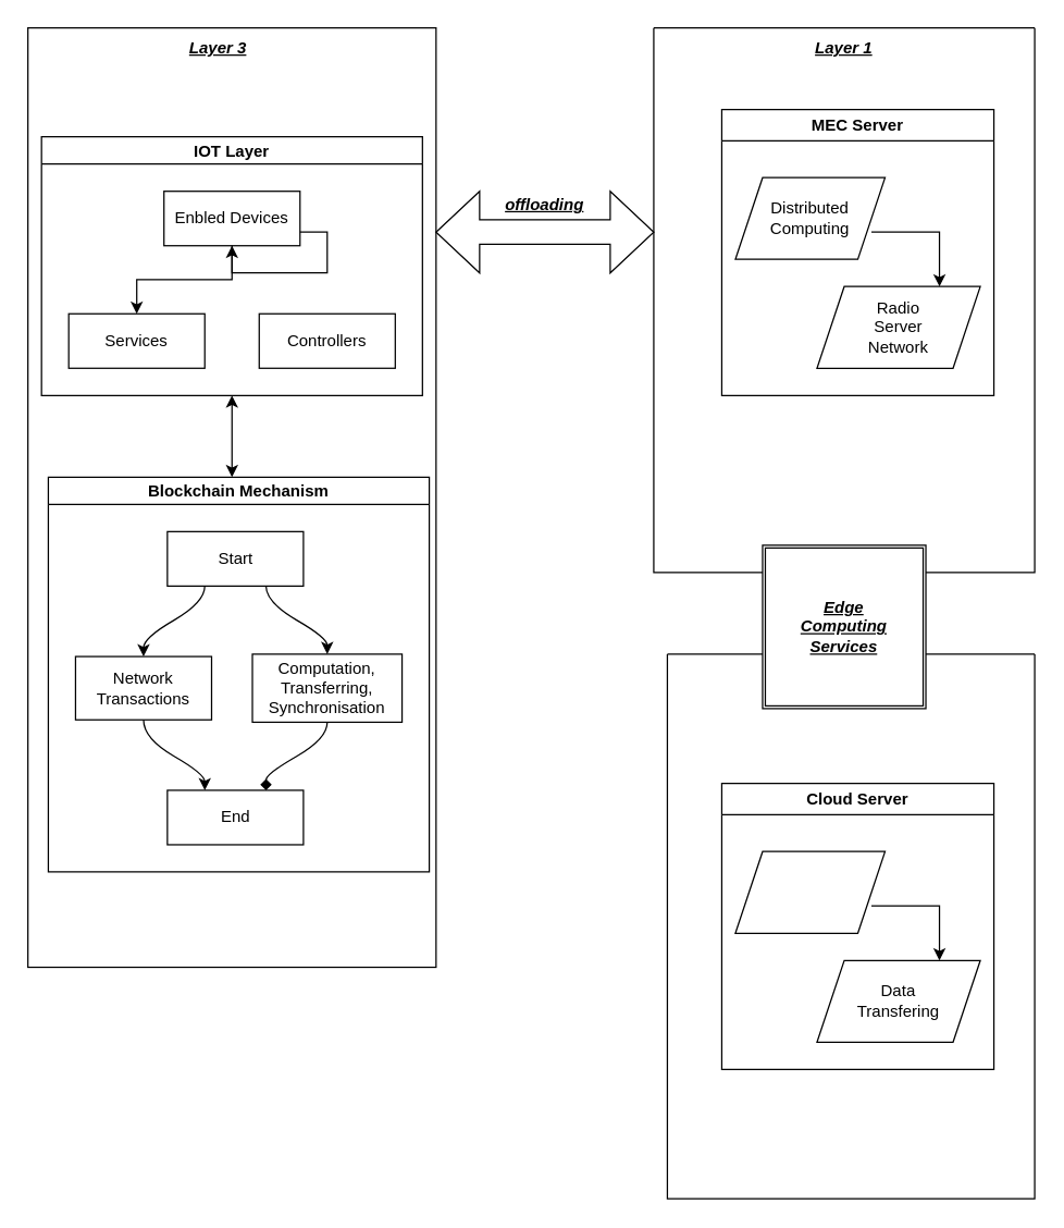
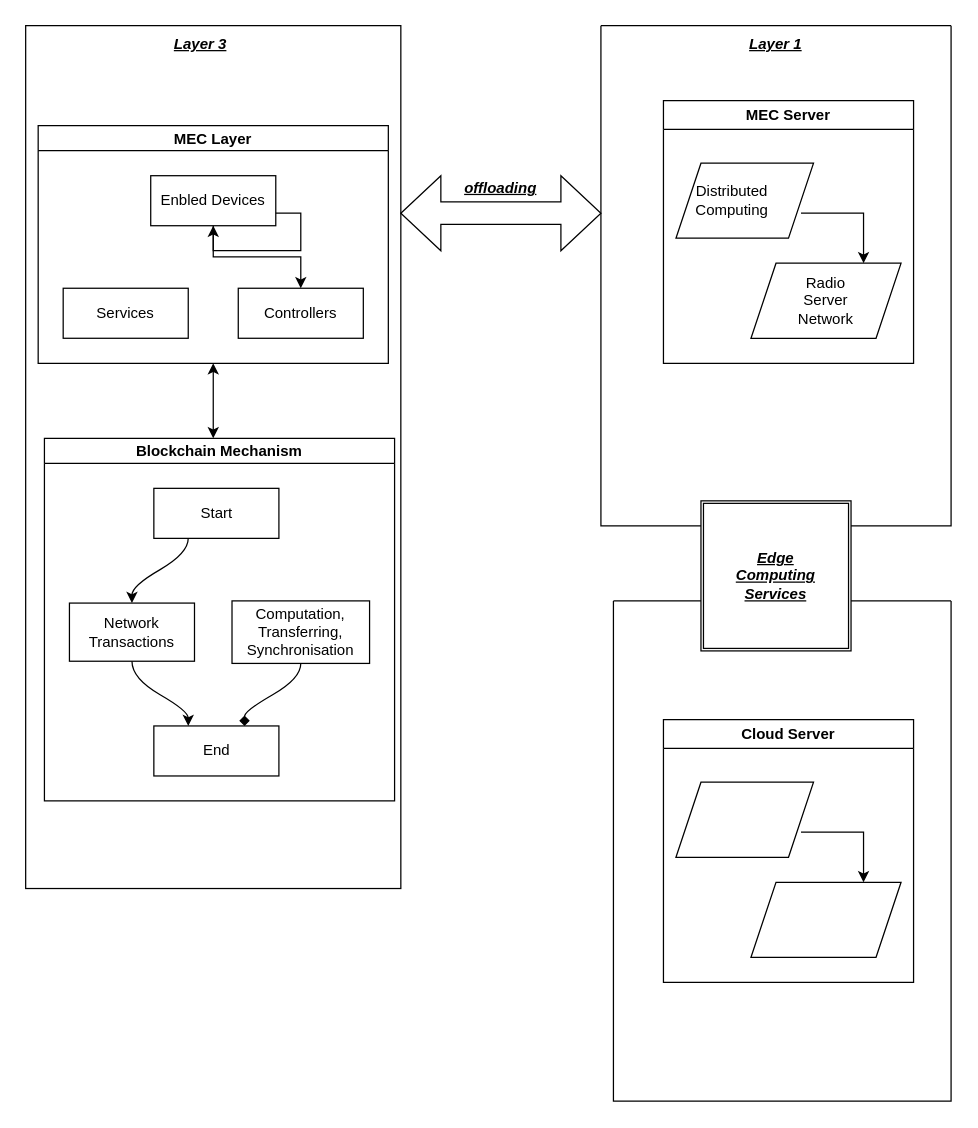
  <mxCell id="0" />
  <mxCell id="1" parent="0" />
  <mxCell id="2" value="" style="rounded=0;whiteSpace=wrap;html=1;direction=south;" parent="1" vertex="1"><mxGeometry x="20" y="20" width="300" height="690" as="geometry" /></mxCell>
- <mxCell id="3" value="IOT Layer" style="swimlane;startSize=20;horizontal=1;childLayout=treeLayout;horizontalTree=0;resizable=0;containerType=tree;" parent="1" vertex="1"><mxGeometry x="30" y="100" width="280" height="190" as="geometry" /></mxCell>
+ <mxCell id="3" value="MEC Layer" style="swimlane;startSize=20;horizontal=1;childLayout=treeLayout;horizontalTree=0;resizable=0;containerType=tree;" parent="1" vertex="1"><mxGeometry x="30" y="100" width="280" height="190" as="geometry" /></mxCell>
  <mxCell id="4" value="Enbled Devices" style="whiteSpace=wrap;html=1;" parent="3" vertex="1"><mxGeometry x="90" y="40" width="100" height="40" as="geometry" /></mxCell>
  <mxCell id="5" value="Services" style="whiteSpace=wrap;html=1;" parent="3" vertex="1"><mxGeometry x="20" y="130" width="100" height="40" as="geometry" /></mxCell>
- <mxCell id="6" value="" style="edgeStyle=elbowEdgeStyle;elbow=vertical;html=1;rounded=0;" parent="3" source="4" target="5" edge="1"><mxGeometry relative="1" as="geometry" /></mxCell>
+ <mxCell id="6" value="" style="edgeStyle=elbowEdgeStyle;elbow=vertical;html=1;rounded=0;" parent="3" source="4" target="7" edge="1"><mxGeometry relative="1" as="geometry" /></mxCell>
  <mxCell id="7" value="Controllers" style="whiteSpace=wrap;html=1;" parent="3" vertex="1"><mxGeometry x="160" y="130" width="100" height="40" as="geometry" /></mxCell>
  <mxCell id="8" style="edgeStyle=orthogonalEdgeStyle;rounded=0;orthogonalLoop=1;jettySize=auto;html=1;exitX=1;exitY=0.75;exitDx=0;exitDy=0;" parent="3" source="4" target="4" edge="1"><mxGeometry relative="1" as="geometry" /></mxCell>
  <mxCell id="9" value="Blockchain Mechanism" style="swimlane;startSize=20;horizontal=1;childLayout=flowLayout;flowOrientation=north;resizable=0;interRankCellSpacing=50;containerType=tree;" parent="1" vertex="1"><mxGeometry x="35" y="350" width="280" height="290" as="geometry" /></mxCell>
  <mxCell id="10" value="Start" style="whiteSpace=wrap;html=1;" parent="9" vertex="1"><mxGeometry x="87.5" y="40" width="100" height="40" as="geometry" /></mxCell>
  <mxCell id="11" value="Network Transactions" style="whiteSpace=wrap;html=1;" parent="9" vertex="1"><mxGeometry x="20" y="131.75" width="100" height="46.5" as="geometry" /></mxCell>
  <mxCell id="12" value="" style="html=1;curved=1;rounded=0;noEdgeStyle=1;orthogonal=1;" parent="9" source="10" target="11" edge="1"><mxGeometry relative="1" as="geometry"><Array as="points"><mxPoint x="115" y="92" /><mxPoint x="70" y="118" /></Array></mxGeometry></mxCell>
  <mxCell id="13" value="Computation, Transferring, Synchronisation" style="whiteSpace=wrap;html=1;" parent="9" vertex="1"><mxGeometry x="150" y="130" width="110" height="50" as="geometry" /></mxCell>
- <mxCell id="14" value="" style="html=1;curved=1;rounded=0;noEdgeStyle=1;orthogonal=1;" parent="9" source="10" target="13" edge="1"><mxGeometry relative="1" as="geometry"><Array as="points"><mxPoint x="160" y="92" /><mxPoint x="205" y="118" /></Array></mxGeometry></mxCell>
  <mxCell id="15" value="End" style="whiteSpace=wrap;html=1;" parent="9" vertex="1"><mxGeometry x="87.5" y="230" width="100" height="40" as="geometry" /></mxCell>
  <mxCell id="16" value="" style="html=1;curved=1;rounded=0;noEdgeStyle=1;orthogonal=1;" parent="9" source="11" target="15" edge="1"><mxGeometry relative="1" as="geometry"><Array as="points"><mxPoint x="70" y="192" /><mxPoint x="115" y="218" /></Array></mxGeometry></mxCell>
  <mxCell id="17" value="" style="html=1;curved=1;rounded=0;noEdgeStyle=1;orthogonal=1;endArrow=diamond;" parent="9" source="13" target="15" edge="1"><mxGeometry relative="1" as="geometry"><Array as="points"><mxPoint x="205" y="192" /><mxPoint x="160" y="218" /></Array></mxGeometry></mxCell>
  <mxCell id="18" value="Layer 3" style="text;html=1;strokeColor=none;fillColor=none;align=center;verticalAlign=middle;whiteSpace=wrap;rounded=0;fontStyle=7" parent="1" vertex="1"><mxGeometry x="40" y="20" width="240" height="30" as="geometry" /></mxCell>
  <mxCell id="19" value="" style="endArrow=classic;startArrow=classic;html=1;rounded=0;entryX=0.5;entryY=1;entryDx=0;entryDy=0;" parent="1" target="3" edge="1"><mxGeometry width="50" height="50" relative="1" as="geometry"><mxPoint x="170" y="350" as="sourcePoint" /><mxPoint x="190" y="290" as="targetPoint" /><Array as="points"><mxPoint x="170" y="320" /></Array></mxGeometry></mxCell>
  <mxCell id="20" value="" style="swimlane;startSize=0;" parent="1" vertex="1"><mxGeometry x="480" y="20" width="280" height="400" as="geometry" /></mxCell>
  <mxCell id="21" value="&lt;b&gt;&lt;i&gt;&lt;u&gt;Layer 1&lt;/u&gt;&lt;/i&gt;&lt;/b&gt;" style="text;html=1;strokeColor=none;fillColor=none;align=center;verticalAlign=middle;whiteSpace=wrap;rounded=0;" parent="20" vertex="1"><mxGeometry x="110" width="60" height="30" as="geometry" /></mxCell>
  <mxCell id="22" value="MEC Server" style="swimlane;whiteSpace=wrap;html=1;" parent="20" vertex="1"><mxGeometry x="50" y="60" width="200" height="210" as="geometry" /></mxCell>
  <mxCell id="23" value="" style="shape=parallelogram;perimeter=parallelogramPerimeter;whiteSpace=wrap;html=1;fixedSize=1;" parent="22" vertex="1"><mxGeometry x="10" y="50" width="110" height="60" as="geometry" /></mxCell>
- <mxCell id="24" value="Distributed Computing" style="text;html=1;strokeColor=none;fillColor=none;align=center;verticalAlign=middle;whiteSpace=wrap;rounded=0;" parent="22" vertex="1"><mxGeometry x="35" y="65" width="60" height="30" as="geometry" /></mxCell>
+ <mxCell id="24" value="Distributed Computing" style="text;html=1;strokeColor=none;fillColor=none;align=center;verticalAlign=middle;whiteSpace=wrap;rounded=0;" parent="22" vertex="1"><mxGeometry x="25" y="65" width="60" height="30" as="geometry" /></mxCell>
  <mxCell id="25" value="" style="edgeStyle=segmentEdgeStyle;endArrow=classic;html=1;rounded=0;" parent="22" edge="1"><mxGeometry width="50" height="50" relative="1" as="geometry"><mxPoint x="110" y="90" as="sourcePoint" /><mxPoint x="160" y="130" as="targetPoint" /><Array as="points"><mxPoint x="160" y="90" /></Array></mxGeometry></mxCell>
  <mxCell id="26" value="" style="shape=parallelogram;perimeter=parallelogramPerimeter;whiteSpace=wrap;html=1;fixedSize=1;labelBackgroundColor=none;labelBorderColor=none;" parent="22" vertex="1"><mxGeometry x="70" y="130" width="120" height="60" as="geometry" /></mxCell>
  <mxCell id="27" value="Radio Server Network" style="text;html=1;strokeColor=none;fillColor=none;align=center;verticalAlign=middle;whiteSpace=wrap;rounded=0;labelBackgroundColor=none;labelBorderColor=none;" parent="22" vertex="1"><mxGeometry x="100" y="145" width="60" height="30" as="geometry" /></mxCell>
  <mxCell id="28" value="" style="shape=doubleArrow;whiteSpace=wrap;html=1;labelBackgroundColor=none;labelBorderColor=none;" parent="1" vertex="1"><mxGeometry x="320" y="140" width="160" height="60" as="geometry" /></mxCell>
  <mxCell id="29" value="&lt;b&gt;&lt;i&gt;&lt;u&gt;offloading&lt;/u&gt;&lt;/i&gt;&lt;/b&gt;" style="text;html=1;strokeColor=none;fillColor=none;align=center;verticalAlign=middle;whiteSpace=wrap;rounded=0;" parent="1" vertex="1"><mxGeometry x="370" y="135" width="60" height="30" as="geometry" /></mxCell>
  <mxCell id="30" value="" style="swimlane;startSize=0;" vertex="1" parent="1"><mxGeometry x="490" y="480" width="270" height="400" as="geometry" /></mxCell>
  <mxCell id="31" value="&lt;b&gt;&lt;i&gt;&lt;u&gt;Layer 3&lt;/u&gt;&lt;/i&gt;&lt;/b&gt;" style="text;html=1;strokeColor=none;fillColor=none;align=center;verticalAlign=middle;whiteSpace=wrap;rounded=0;" vertex="1" parent="30"><mxGeometry x="110" y="10" width="60" height="30" as="geometry" /></mxCell>
  <mxCell id="32" value="Cloud Server" style="swimlane;whiteSpace=wrap;html=1;" vertex="1" parent="30"><mxGeometry x="40" y="95" width="200" height="210" as="geometry" /></mxCell>
  <mxCell id="33" value="" style="shape=parallelogram;perimeter=parallelogramPerimeter;whiteSpace=wrap;html=1;fixedSize=1;" vertex="1" parent="32"><mxGeometry x="10" y="50" width="110" height="60" as="geometry" /></mxCell>
  <mxCell id="34" value="" style="edgeStyle=segmentEdgeStyle;endArrow=classic;html=1;rounded=0;" edge="1" parent="32"><mxGeometry width="50" height="50" relative="1" as="geometry"><mxPoint x="110" y="90" as="sourcePoint" /><mxPoint x="160" y="130" as="targetPoint" /><Array as="points"><mxPoint x="160" y="90" /></Array></mxGeometry></mxCell>
  <mxCell id="35" value="" style="shape=parallelogram;perimeter=parallelogramPerimeter;whiteSpace=wrap;html=1;fixedSize=1;labelBackgroundColor=none;labelBorderColor=none;" vertex="1" parent="32"><mxGeometry x="70" y="130" width="120" height="60" as="geometry" /></mxCell>
- <mxCell id="36" value="Data Transfering" style="text;html=1;strokeColor=none;fillColor=none;align=center;verticalAlign=middle;whiteSpace=wrap;rounded=0;labelBackgroundColor=none;labelBorderColor=none;" vertex="1" parent="32"><mxGeometry x="100" y="145" width="60" height="30" as="geometry" /></mxCell>
  <mxCell id="37" value="" style="endArrow=classic;startArrow=classic;html=1;rounded=0;entryX=0.5;entryY=1;entryDx=0;entryDy=0;exitX=0.5;exitY=0;exitDx=0;exitDy=0;" edge="1" parent="1" source="31" target="20"><mxGeometry width="50" height="50" relative="1" as="geometry"><mxPoint x="180" y="360" as="sourcePoint" /><mxPoint x="180" y="300" as="targetPoint" /><Array as="points" /></mxGeometry></mxCell>
  <mxCell id="38" value="" style="shape=ext;double=1;whiteSpace=wrap;html=1;aspect=fixed;labelBackgroundColor=none;labelBorderColor=none;" vertex="1" parent="1"><mxGeometry x="560" y="400" width="120" height="120" as="geometry" /></mxCell>
  <mxCell id="39" value="Edge Computing&lt;br&gt;Services" style="text;html=1;strokeColor=none;fillColor=none;align=center;verticalAlign=middle;whiteSpace=wrap;rounded=0;labelBackgroundColor=none;labelBorderColor=none;fontStyle=7" vertex="1" parent="1"><mxGeometry x="590" y="445" width="60" height="30" as="geometry" /></mxCell>
